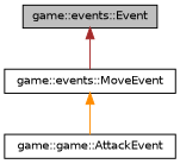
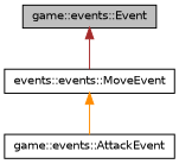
  digraph {
    node [color=black fillcolor=white fontname=Helvetica fontsize=10 shape=record style=filled]
    edge [dir=back fontname=Helvetica fontsize=10 labelfontname=Helvetica labelfontsize=10 style=solid]
    n1 [fillcolor=grey75 fontcolor=black height=0.2 label="game::events::Event" width=0.4]
-   n2 [height=0.2 label="game::events::MoveEvent" width=0.4]
-   n3 [height=0.2 label="game::game::AttackEvent" width=0.4]
+   n2 [height=0.2 label="events::events::MoveEvent" width=0.4]
+   n3 [height=0.2 label="game::events::AttackEvent" width=0.4]
    n1 -> n2 [color=brown]
    n2 -> n3 [color=darkorange]
  }
